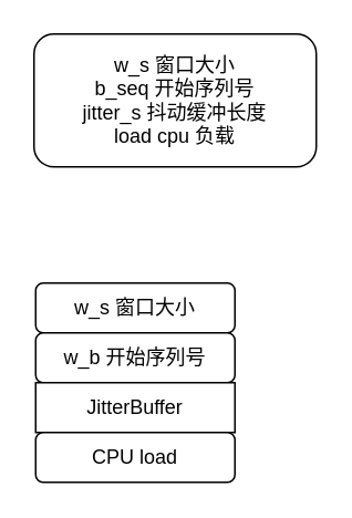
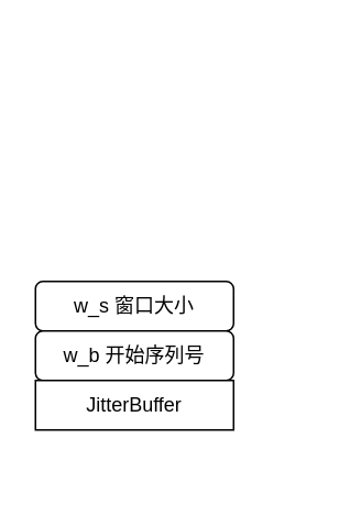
  <mxCell id="0" />
  <mxCell id="1" parent="0" />
- <mxCell id="2" value="w_s 窗口大小&lt;br&gt;b_seq 开始序列号&lt;br&gt;jitter_s 抖动缓冲长度&lt;br&gt;load cpu 负载" style="rounded=1;whiteSpace=wrap;html=1;" vertex="1" parent="1"><mxGeometry x="20" y="20" width="170" height="80" as="geometry" /></mxCell>
  <mxCell id="3" value="w_s 窗口大小" style="rounded=1;whiteSpace=wrap;html=1;" vertex="1" parent="1"><mxGeometry x="21" y="170" width="120" height="30" as="geometry" /></mxCell>
  <mxCell id="4" value="w_b 开始序列号" style="rounded=1;whiteSpace=wrap;html=1;" vertex="1" parent="1"><mxGeometry x="21" y="200" width="120" height="30" as="geometry" /></mxCell>
  <mxCell id="5" value="JitterBuffer" style="whiteSpace=wrap;html=1;rounded=0;" vertex="1" parent="1"><mxGeometry x="21" y="230" width="120" height="30" as="geometry" /></mxCell>
- <mxCell id="6" value="CPU load" style="rounded=1;whiteSpace=wrap;html=1;" vertex="1" parent="1"><mxGeometry x="21" y="260" width="120" height="30" as="geometry" /></mxCell>
